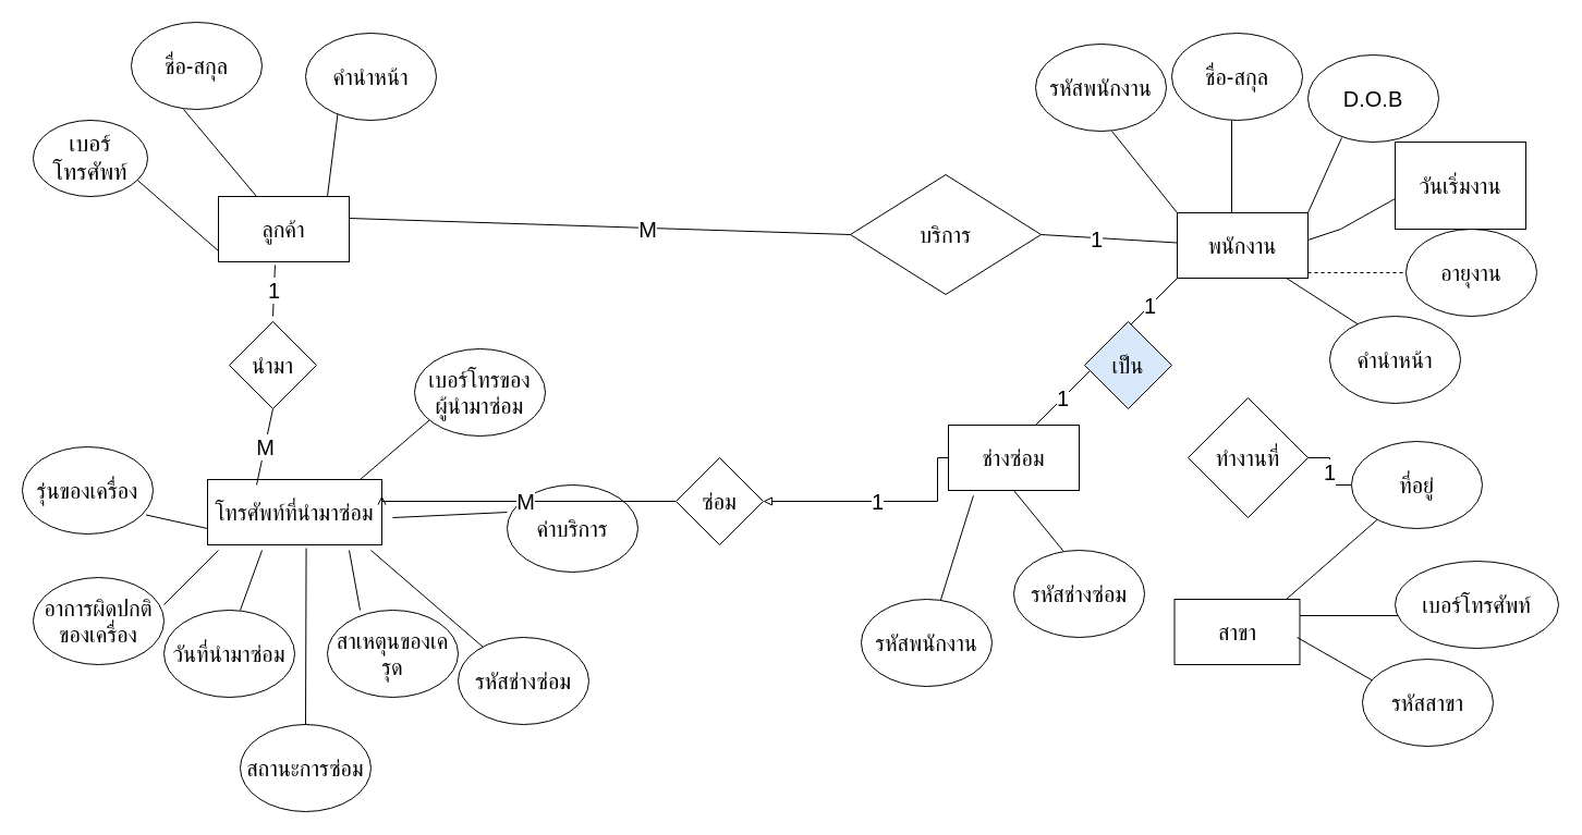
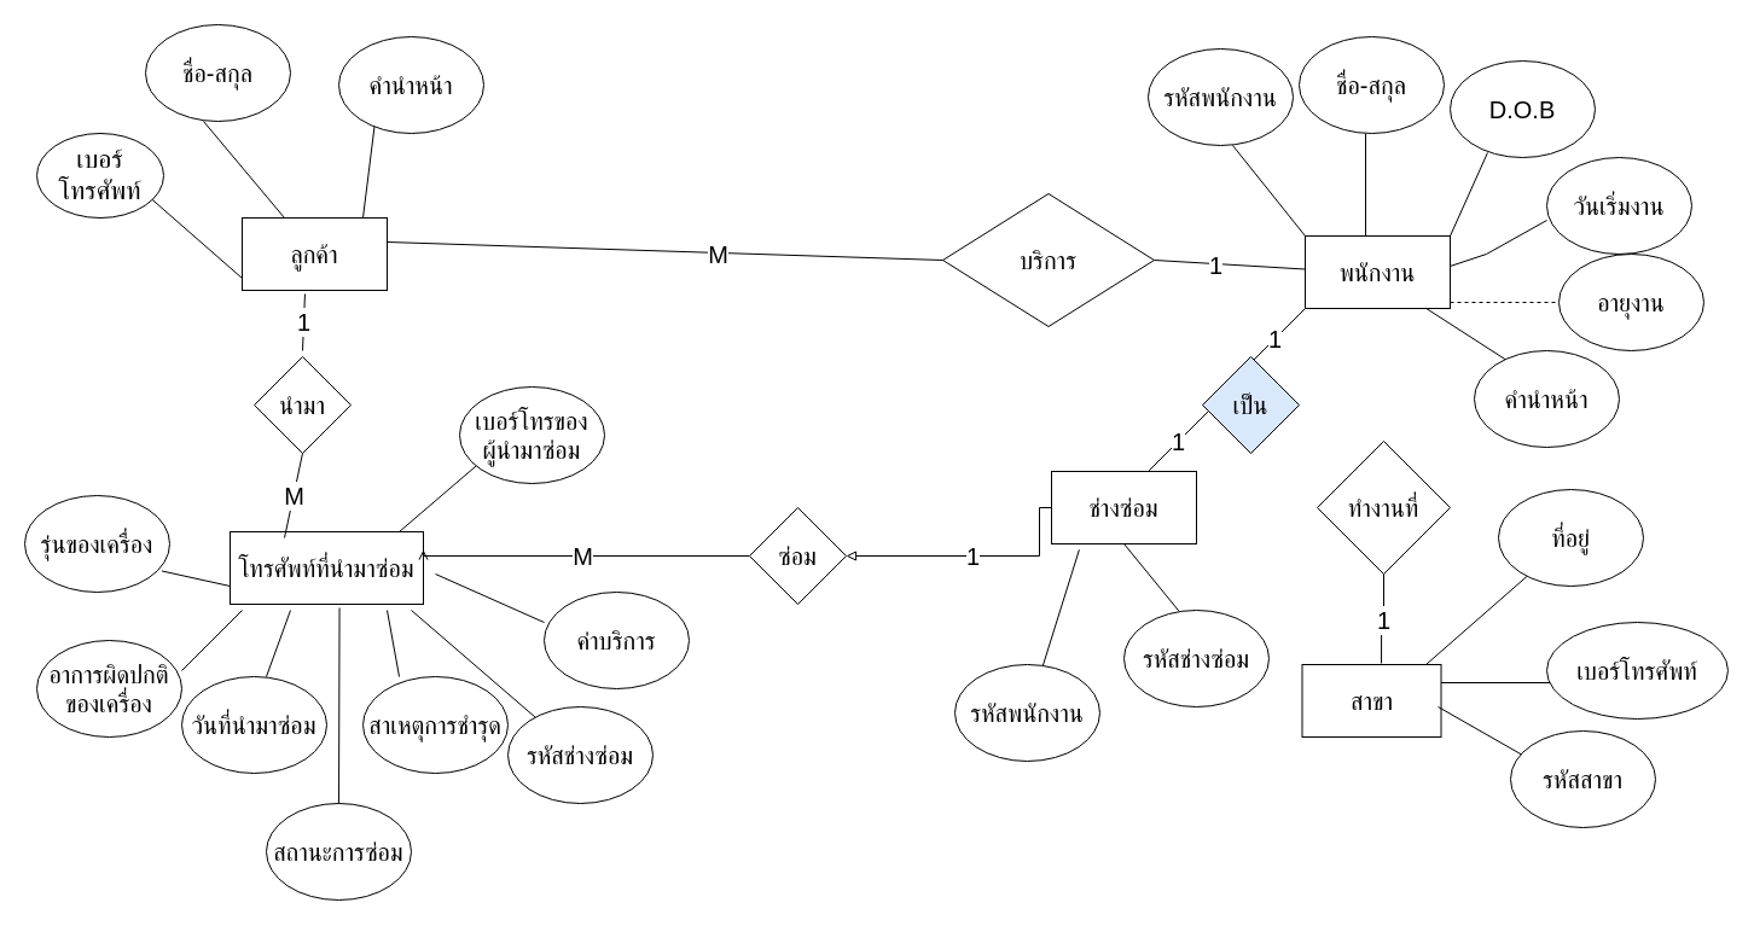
  <mxCell id="0" />
  <mxCell id="1" parent="0" />
  <mxCell id="2" value="&lt;font style=&quot;font-size: 20px;&quot;&gt;ลูกค้า&lt;/font&gt;" style="rounded=0;whiteSpace=wrap;html=1;" parent="1" vertex="1"><mxGeometry x="200" y="180" width="120" height="60" as="geometry" /></mxCell>
  <mxCell id="3" value="" style="endArrow=none;html=1;rounded=0;fontSize=20;" parent="1" edge="1"><mxGeometry width="50" height="50" relative="1" as="geometry"><mxPoint x="120" y="160" as="sourcePoint" /><mxPoint x="200" y="230" as="targetPoint" /></mxGeometry></mxCell>
  <mxCell id="4" value="&lt;span id=&quot;docs-internal-guid-d830274b-7fff-697e-b0af-665df4fc1da2&quot;&gt;&lt;span style=&quot;font-size: 16pt; background-color: transparent; font-variant-numeric: normal; font-variant-east-asian: normal; vertical-align: baseline;&quot;&gt;เบอร์โทรศัพท์&lt;/span&gt;&lt;/span&gt;" style="ellipse;whiteSpace=wrap;html=1;fontSize=20;" parent="1" vertex="1"><mxGeometry x="30" y="110" width="105" height="70" as="geometry" /></mxCell>
  <mxCell id="5" value="ชื่อ-สกุล" style="ellipse;whiteSpace=wrap;html=1;fontSize=20;fontColor=#000000;" parent="1" vertex="1"><mxGeometry x="120" y="20" width="120" height="80" as="geometry" /></mxCell>
  <mxCell id="6" value="พนักงาน" style="rounded=0;whiteSpace=wrap;html=1;fontSize=20;fontColor=#000000;" parent="1" vertex="1"><mxGeometry x="1080" y="195" width="120" height="60" as="geometry" /></mxCell>
- <mxCell id="7" value="1" style="edgeStyle=orthogonalEdgeStyle;rounded=0;orthogonalLoop=1;jettySize=auto;html=1;fontFamily=Helvetica;fontSize=20;fontColor=#000000;endArrow=none;endFill=0;" parent="1" source="8" target="12" edge="1"><mxGeometry relative="1" as="geometry" /></mxCell>
+ <mxCell id="7" value="1" style="edgeStyle=orthogonalEdgeStyle;rounded=0;orthogonalLoop=1;jettySize=auto;html=1;entryX=0.57;entryY=-0.017;entryDx=0;entryDy=0;entryPerimeter=0;fontFamily=Helvetica;fontSize=20;fontColor=#000000;endArrow=none;endFill=0;" parent="1" source="8" target="10" edge="1"><mxGeometry relative="1" as="geometry" /></mxCell>
  <mxCell id="8" value="ทำงานที่" style="rhombus;whiteSpace=wrap;html=1;fontSize=20;fontColor=#000000;" parent="1" vertex="1"><mxGeometry x="1090" y="365" width="110" height="110" as="geometry" /></mxCell>
  <mxCell id="9" style="edgeStyle=orthogonalEdgeStyle;rounded=0;orthogonalLoop=1;jettySize=auto;html=1;exitX=1;exitY=0.25;exitDx=0;exitDy=0;fontSize=20;fontColor=#000000;endArrow=none;endFill=0;" parent="1" source="10" edge="1"><mxGeometry relative="1" as="geometry"><mxPoint x="1290" y="555" as="targetPoint" /><mxPoint x="1210" y="555" as="sourcePoint" /><Array as="points"><mxPoint x="1290" y="565" /></Array></mxGeometry></mxCell>
  <mxCell id="10" value="สาขา" style="rounded=0;whiteSpace=wrap;html=1;fontSize=20;fontColor=#000000;" parent="1" vertex="1"><mxGeometry x="1077.5" y="550" width="115" height="60" as="geometry" /></mxCell>
  <mxCell id="11" value="" style="endArrow=none;html=1;rounded=0;fontSize=20;fontColor=#000000;" parent="1" target="12" edge="1"><mxGeometry width="50" height="50" relative="1" as="geometry"><mxPoint x="1180" y="550" as="sourcePoint" /><mxPoint x="1230" y="500" as="targetPoint" /></mxGeometry></mxCell>
  <mxCell id="12" value="ที่อยู่" style="ellipse;whiteSpace=wrap;html=1;fontSize=20;fontColor=#000000;" parent="1" vertex="1"><mxGeometry x="1240" y="405" width="120" height="80" as="geometry" /></mxCell>
  <mxCell id="13" value="เบอร์โทรศัพท์" style="ellipse;whiteSpace=wrap;html=1;fontSize=20;fontColor=#000000;" parent="1" vertex="1"><mxGeometry x="1280" y="515" width="150" height="80" as="geometry" /></mxCell>
  <mxCell id="14" value="" style="endArrow=none;html=1;rounded=0;fontSize=20;fontColor=#000000;" parent="1" edge="1"><mxGeometry width="50" height="50" relative="1" as="geometry"><mxPoint x="1190" y="585" as="sourcePoint" /><mxPoint x="1260" y="625" as="targetPoint" /></mxGeometry></mxCell>
  <mxCell id="15" value="รหัสสาขา" style="ellipse;whiteSpace=wrap;html=1;fontSize=20;fontColor=#000000;" parent="1" vertex="1"><mxGeometry x="1250" y="605" width="120" height="80" as="geometry" /></mxCell>
  <mxCell id="16" value="" style="endArrow=none;html=1;rounded=0;fontSize=20;fontColor=#000000;" parent="1" edge="1"><mxGeometry width="50" height="50" relative="1" as="geometry"><mxPoint x="1130" y="195" as="sourcePoint" /><mxPoint x="1130" y="110" as="targetPoint" /></mxGeometry></mxCell>
  <mxCell id="17" value="ชื่อ-สกุล" style="ellipse;whiteSpace=wrap;html=1;fontSize=20;fontColor=#000000;" parent="1" vertex="1"><mxGeometry x="1075" y="30" width="120" height="80" as="geometry" /></mxCell>
  <mxCell id="18" value="" style="endArrow=none;html=1;rounded=0;fontSize=20;fontColor=#000000;entryX=0.258;entryY=0.95;entryDx=0;entryDy=0;entryPerimeter=0;" parent="1" target="19" edge="1"><mxGeometry width="50" height="50" relative="1" as="geometry"><mxPoint x="1200" y="195" as="sourcePoint" /><mxPoint x="1250" y="145" as="targetPoint" /></mxGeometry></mxCell>
  <mxCell id="19" value="D.O.B" style="ellipse;whiteSpace=wrap;html=1;fontSize=20;fontColor=#000000;" parent="1" vertex="1"><mxGeometry x="1200" y="50" width="120" height="80" as="geometry" /></mxCell>
  <mxCell id="20" value="" style="endArrow=none;html=1;rounded=0;fontSize=20;fontColor=#000000;entryX=0;entryY=0.65;entryDx=0;entryDy=0;entryPerimeter=0;" parent="1" target="21" edge="1"><mxGeometry width="50" height="50" relative="1" as="geometry"><mxPoint x="1200" y="220" as="sourcePoint" /><mxPoint x="1280" y="190" as="targetPoint" /><Array as="points"><mxPoint x="1230" y="210" /></Array></mxGeometry></mxCell>
- <mxCell id="21" value="วันเริ่มงาน" style="whiteSpace=wrap;html=1;fontSize=20;fontColor=#000000;rounded=0;" parent="1" vertex="1"><mxGeometry x="1280" y="130" width="120" height="80" as="geometry" /></mxCell>
+ <mxCell id="21" value="วันเริ่มงาน" style="ellipse;whiteSpace=wrap;html=1;fontSize=20;fontColor=#000000;" parent="1" vertex="1"><mxGeometry x="1280" y="130" width="120" height="80" as="geometry" /></mxCell>
  <mxCell id="22" value="โทรศัพท์ที่นำมาซ่อม" style="rounded=0;whiteSpace=wrap;html=1;fontSize=20;fontColor=#000000;" parent="1" vertex="1"><mxGeometry x="190" y="440" width="160" height="60" as="geometry" /></mxCell>
  <mxCell id="23" value="" style="endArrow=none;html=1;rounded=0;fontSize=20;fontColor=#000000;entryX=0.4;entryY=1;entryDx=0;entryDy=0;entryPerimeter=0;" parent="1" target="5" edge="1"><mxGeometry width="50" height="50" relative="1" as="geometry"><mxPoint x="235" y="180" as="sourcePoint" /><mxPoint x="285" y="130" as="targetPoint" /></mxGeometry></mxCell>
  <mxCell id="24" value="นำมา" style="rhombus;whiteSpace=wrap;html=1;fontFamily=Helvetica;fontSize=20;fontColor=#000000;" parent="1" vertex="1"><mxGeometry x="210" y="295" width="80" height="80" as="geometry" /></mxCell>
  <mxCell id="25" value="" style="endArrow=none;html=1;rounded=0;fontFamily=Helvetica;fontSize=20;fontColor=#000000;exitX=1;exitY=0.5;exitDx=0;exitDy=0;" parent="1" source="27" edge="1"><mxGeometry width="50" height="50" relative="1" as="geometry"><mxPoint x="940" y="227.5" as="sourcePoint" /><mxPoint x="1080" y="222.5" as="targetPoint" /></mxGeometry></mxCell>
  <mxCell id="26" value="1" style="edgeLabel;html=1;align=center;verticalAlign=middle;resizable=0;points=[];fontSize=20;fontFamily=Helvetica;fontColor=#000000;" parent="25" vertex="1" connectable="0"><mxGeometry x="-0.185" relative="1" as="geometry"><mxPoint as="offset" /></mxGeometry></mxCell>
  <mxCell id="27" value="บริการ" style="rhombus;whiteSpace=wrap;html=1;fontFamily=Helvetica;fontSize=20;fontColor=#000000;" parent="1" vertex="1"><mxGeometry x="780" y="160" width="175" height="110" as="geometry" /></mxCell>
  <mxCell id="28" value="" style="endArrow=none;html=1;rounded=0;fontFamily=Helvetica;fontSize=20;fontColor=#000000;entryX=0;entryY=0.5;entryDx=0;entryDy=0;" parent="1" target="27" edge="1"><mxGeometry width="50" height="50" relative="1" as="geometry"><mxPoint x="320" y="200" as="sourcePoint" /><mxPoint x="370" y="150" as="targetPoint" /></mxGeometry></mxCell>
  <mxCell id="29" value="M" style="edgeLabel;html=1;align=center;verticalAlign=middle;resizable=0;points=[];fontSize=20;fontFamily=Helvetica;fontColor=#000000;" parent="28" vertex="1" connectable="0"><mxGeometry x="0.191" y="-1" relative="1" as="geometry"><mxPoint as="offset" /></mxGeometry></mxCell>
  <mxCell id="30" value="1" style="endArrow=none;html=1;rounded=0;fontFamily=Helvetica;fontSize=20;fontColor=#000000;entryX=0.433;entryY=1.05;entryDx=0;entryDy=0;entryPerimeter=0;" parent="1" target="2" edge="1"><mxGeometry width="50" height="50" relative="1" as="geometry"><mxPoint x="250" y="290" as="sourcePoint" /><mxPoint x="290" y="255" as="targetPoint" /></mxGeometry></mxCell>
  <mxCell id="31" value="M" style="endArrow=none;html=1;rounded=0;fontFamily=Helvetica;fontSize=20;fontColor=#000000;entryX=0.5;entryY=1;entryDx=0;entryDy=0;" parent="1" target="24" edge="1"><mxGeometry width="50" height="50" relative="1" as="geometry"><mxPoint x="235" y="445" as="sourcePoint" /><mxPoint x="285" y="395" as="targetPoint" /></mxGeometry></mxCell>
  <mxCell id="32" value="1" style="endArrow=none;html=1;rounded=0;fontFamily=Helvetica;fontSize=20;fontColor=#000000;" parent="1" edge="1"><mxGeometry width="50" height="50" relative="1" as="geometry"><mxPoint x="1030" y="305" as="sourcePoint" /><mxPoint x="1080" y="255" as="targetPoint" /><Array as="points" /></mxGeometry></mxCell>
  <mxCell id="33" value="เป็น" style="rhombus;whiteSpace=wrap;html=1;fontFamily=Helvetica;fontSize=20;fontColor=#000000;fillColor=#dae8fc;" parent="1" vertex="1"><mxGeometry x="995" y="295" width="80" height="80" as="geometry" /></mxCell>
  <mxCell id="34" value="1" style="endArrow=none;html=1;rounded=0;fontFamily=Helvetica;fontSize=20;fontColor=#000000;" parent="1" edge="1"><mxGeometry width="50" height="50" relative="1" as="geometry"><mxPoint x="950" y="390" as="sourcePoint" /><mxPoint x="1000" y="340" as="targetPoint" /></mxGeometry></mxCell>
  <mxCell id="35" value="1" style="edgeStyle=orthogonalEdgeStyle;rounded=0;orthogonalLoop=1;jettySize=auto;html=1;entryX=1;entryY=0.5;entryDx=0;entryDy=0;fontFamily=Helvetica;fontSize=20;fontColor=#000000;endArrow=block;endFill=0;" parent="1" source="36" target="52" edge="1"><mxGeometry relative="1" as="geometry"><Array as="points"><mxPoint x="860" y="420" /><mxPoint x="860" y="460" /></Array></mxGeometry></mxCell>
  <mxCell id="36" value="ช่างซ่อม" style="rounded=0;whiteSpace=wrap;html=1;fontFamily=Helvetica;fontSize=20;fontColor=#000000;" parent="1" vertex="1"><mxGeometry x="870" y="390" width="120" height="60" as="geometry" /></mxCell>
  <mxCell id="37" value="" style="endArrow=none;html=1;rounded=0;fontFamily=Helvetica;fontSize=20;fontColor=#000000;exitX=0;exitY=0;exitDx=0;exitDy=0;" parent="1" source="6" edge="1"><mxGeometry width="50" height="50" relative="1" as="geometry"><mxPoint x="1075" y="190" as="sourcePoint" /><mxPoint x="1020" y="120" as="targetPoint" /></mxGeometry></mxCell>
  <mxCell id="38" value="รหัสพนักงาน" style="ellipse;whiteSpace=wrap;html=1;fontFamily=Helvetica;fontSize=20;fontColor=#000000;" parent="1" vertex="1"><mxGeometry x="950" y="40" width="120" height="80" as="geometry" /></mxCell>
  <mxCell id="39" value="" style="endArrow=none;html=1;rounded=0;fontFamily=Helvetica;fontSize=20;fontColor=#000000;entryX=0.5;entryY=1;entryDx=0;entryDy=0;exitX=0.377;exitY=0.005;exitDx=0;exitDy=0;exitPerimeter=0;" parent="1" source="40" target="36" edge="1"><mxGeometry width="50" height="50" relative="1" as="geometry"><mxPoint x="970" y="500" as="sourcePoint" /><mxPoint x="930" y="460" as="targetPoint" /></mxGeometry></mxCell>
  <mxCell id="40" value="รหัสช่างซ่อม" style="ellipse;whiteSpace=wrap;html=1;fontFamily=Helvetica;fontSize=20;fontColor=#000000;" parent="1" vertex="1"><mxGeometry x="930" y="505" width="120" height="80" as="geometry" /></mxCell>
  <mxCell id="41" value="" style="endArrow=none;html=1;rounded=0;fontFamily=Helvetica;fontSize=20;fontColor=#000000;" parent="1" edge="1"><mxGeometry width="50" height="50" relative="1" as="geometry"><mxPoint x="150" y="555" as="sourcePoint" /><mxPoint x="200" y="505" as="targetPoint" /></mxGeometry></mxCell>
  <mxCell id="42" value="อาการผิดปกติของเครื่อง" style="ellipse;whiteSpace=wrap;html=1;fontFamily=Helvetica;fontSize=20;fontColor=#000000;" parent="1" vertex="1"><mxGeometry x="30" y="530" width="120" height="80" as="geometry" /></mxCell>
  <mxCell id="43" value="" style="endArrow=none;html=1;rounded=0;fontFamily=Helvetica;fontSize=20;fontColor=#000000;dashed=1;" parent="1" edge="1"><mxGeometry width="50" height="50" relative="1" as="geometry"><mxPoint x="1200" y="250" as="sourcePoint" /><mxPoint x="1290" y="250" as="targetPoint" /></mxGeometry></mxCell>
  <mxCell id="44" value="อายุงาน" style="ellipse;whiteSpace=wrap;html=1;fontFamily=Helvetica;fontSize=20;fontColor=#000000;" parent="1" vertex="1"><mxGeometry x="1290" y="210" width="120" height="80" as="geometry" /></mxCell>
  <mxCell id="45" value="" style="endArrow=none;html=1;rounded=0;fontFamily=Helvetica;fontSize=20;fontColor=#000000;" parent="1" edge="1"><mxGeometry width="50" height="50" relative="1" as="geometry"><mxPoint x="220" y="560" as="sourcePoint" /><mxPoint x="240" y="505" as="targetPoint" /></mxGeometry></mxCell>
  <mxCell id="46" value="วันที่นำมาซ่อม" style="ellipse;whiteSpace=wrap;html=1;fontFamily=Helvetica;fontSize=20;fontColor=#000000;" parent="1" vertex="1"><mxGeometry x="150" y="560" width="120" height="80" as="geometry" /></mxCell>
  <mxCell id="47" value="" style="endArrow=none;html=1;rounded=0;fontFamily=Helvetica;fontSize=20;fontColor=#000000;" parent="1" edge="1"><mxGeometry width="50" height="50" relative="1" as="geometry"><mxPoint x="330" y="560" as="sourcePoint" /><mxPoint x="320" y="505" as="targetPoint" /></mxGeometry></mxCell>
- <mxCell id="48" value="สาเหตุนของเครุด" style="ellipse;whiteSpace=wrap;html=1;fontFamily=Helvetica;fontSize=20;fontColor=#000000;" parent="1" vertex="1"><mxGeometry x="300" y="560" width="120" height="80" as="geometry" /></mxCell>
+ <mxCell id="48" value="สาเหตุการชำรุด" style="ellipse;whiteSpace=wrap;html=1;fontFamily=Helvetica;fontSize=20;fontColor=#000000;" parent="1" vertex="1"><mxGeometry x="300" y="560" width="120" height="80" as="geometry" /></mxCell>
  <mxCell id="49" value="" style="endArrow=none;html=1;rounded=0;fontFamily=Helvetica;fontSize=20;fontColor=#000000;entryX=0;entryY=0.313;entryDx=0;entryDy=0;entryPerimeter=0;" parent="1" target="50" edge="1"><mxGeometry width="50" height="50" relative="1" as="geometry"><mxPoint x="360" y="475" as="sourcePoint" /><mxPoint x="440" y="475" as="targetPoint" /></mxGeometry></mxCell>
- <mxCell id="50" value="ค่าบริการ" style="ellipse;whiteSpace=wrap;html=1;fontFamily=Helvetica;fontSize=20;fontColor=#000000;" parent="1" vertex="1"><mxGeometry x="465" y="445" width="120" height="80" as="geometry" /></mxCell>
+ <mxCell id="50" value="ค่าบริการ" style="ellipse;whiteSpace=wrap;html=1;fontFamily=Helvetica;fontSize=20;fontColor=#000000;" parent="1" vertex="1"><mxGeometry x="450" y="490" width="120" height="80" as="geometry" /></mxCell>
  <mxCell id="51" value="M" style="edgeStyle=orthogonalEdgeStyle;rounded=0;orthogonalLoop=1;jettySize=auto;html=1;entryX=1;entryY=0.25;entryDx=0;entryDy=0;fontFamily=Helvetica;fontSize=20;fontColor=#000000;endArrow=open;endFill=0;" parent="1" source="52" target="22" edge="1"><mxGeometry relative="1" as="geometry"><Array as="points"><mxPoint x="480" y="460" /><mxPoint x="480" y="460" /></Array></mxGeometry></mxCell>
  <mxCell id="52" value="ซ่อม" style="rhombus;whiteSpace=wrap;html=1;fontFamily=Helvetica;fontSize=20;fontColor=#000000;" parent="1" vertex="1"><mxGeometry x="620" y="420" width="80" height="80" as="geometry" /></mxCell>
  <mxCell id="53" value="" style="endArrow=none;html=1;rounded=0;fontFamily=Helvetica;fontSize=20;fontColor=#000000;entryX=0;entryY=0.75;entryDx=0;entryDy=0;exitX=0.946;exitY=0.781;exitDx=0;exitDy=0;exitPerimeter=0;" parent="1" source="54" target="22" edge="1"><mxGeometry width="50" height="50" relative="1" as="geometry"><mxPoint x="130" y="490" as="sourcePoint" /><mxPoint x="20" y="440" as="targetPoint" /></mxGeometry></mxCell>
  <mxCell id="54" value="รุ่นของเครื่อง" style="ellipse;whiteSpace=wrap;html=1;fontFamily=Helvetica;fontSize=20;fontColor=#000000;" parent="1" vertex="1"><mxGeometry x="20" y="410" width="120" height="80" as="geometry" /></mxCell>
  <mxCell id="55" value="" style="endArrow=none;html=1;rounded=0;fontFamily=Helvetica;fontSize=20;fontColor=#000000;" parent="1" edge="1"><mxGeometry width="50" height="50" relative="1" as="geometry"><mxPoint x="300" y="180" as="sourcePoint" /><mxPoint x="310" y="100" as="targetPoint" /></mxGeometry></mxCell>
  <mxCell id="56" value="คำนำหน้า" style="ellipse;whiteSpace=wrap;html=1;fontFamily=Helvetica;fontSize=20;fontColor=#000000;" parent="1" vertex="1"><mxGeometry x="280" y="30" width="120" height="80" as="geometry" /></mxCell>
  <mxCell id="57" value="" style="endArrow=none;html=1;rounded=0;fontFamily=Helvetica;fontSize=20;fontColor=#000000;exitX=0.833;exitY=0.997;exitDx=0;exitDy=0;exitPerimeter=0;" parent="1" source="6" edge="1"><mxGeometry width="50" height="50" relative="1" as="geometry"><mxPoint x="1250" y="370" as="sourcePoint" /><mxPoint x="1250" y="300" as="targetPoint" /></mxGeometry></mxCell>
  <mxCell id="58" value="คำนำหน้า" style="ellipse;whiteSpace=wrap;html=1;fontFamily=Helvetica;fontSize=20;fontColor=#000000;" parent="1" vertex="1"><mxGeometry x="1220" y="290" width="120" height="80" as="geometry" /></mxCell>
  <mxCell id="59" value="" style="endArrow=none;html=1;rounded=0;fontFamily=Helvetica;fontSize=20;fontColor=#000000;entryX=0.191;entryY=1.08;entryDx=0;entryDy=0;entryPerimeter=0;" parent="1" target="36" edge="1"><mxGeometry width="50" height="50" relative="1" as="geometry"><mxPoint x="860" y="560" as="sourcePoint" /><mxPoint x="900" y="530" as="targetPoint" /></mxGeometry></mxCell>
  <mxCell id="60" value="รหัสพนักงาน" style="ellipse;whiteSpace=wrap;html=1;fontFamily=Helvetica;fontSize=20;fontColor=#000000;" parent="1" vertex="1"><mxGeometry x="790" y="550" width="120" height="80" as="geometry" /></mxCell>
  <mxCell id="61" value="" style="endArrow=none;html=1;rounded=0;fontFamily=Helvetica;fontSize=20;fontColor=#000000;" parent="1" edge="1"><mxGeometry width="50" height="50" relative="1" as="geometry"><mxPoint x="450" y="600" as="sourcePoint" /><mxPoint x="340" y="505" as="targetPoint" /></mxGeometry></mxCell>
  <mxCell id="62" value="รหัสช่างซ่อม" style="ellipse;whiteSpace=wrap;html=1;fontFamily=Helvetica;fontSize=20;fontColor=#000000;" parent="1" vertex="1"><mxGeometry x="420" y="585" width="120" height="80" as="geometry" /></mxCell>
  <mxCell id="63" value="" style="endArrow=none;html=1;rounded=0;fontFamily=Helvetica;fontSize=20;fontColor=#000000;entryX=0.566;entryY=1.051;entryDx=0;entryDy=0;entryPerimeter=0;" parent="1" target="22" edge="1"><mxGeometry width="50" height="50" relative="1" as="geometry"><mxPoint x="280" y="670" as="sourcePoint" /><mxPoint x="300" y="520" as="targetPoint" /></mxGeometry></mxCell>
  <mxCell id="64" value="สถานะการซ่อม" style="ellipse;whiteSpace=wrap;html=1;fontFamily=Helvetica;fontSize=20;fontColor=#000000;" parent="1" vertex="1"><mxGeometry x="220" y="665" width="120" height="80" as="geometry" /></mxCell>
  <mxCell id="65" value="" style="endArrow=none;html=1;rounded=0;fontFamily=Helvetica;fontSize=20;fontColor=#000000;exitX=0.875;exitY=0;exitDx=0;exitDy=0;exitPerimeter=0;" parent="1" source="22" edge="1"><mxGeometry width="50" height="50" relative="1" as="geometry"><mxPoint x="350" y="420" as="sourcePoint" /><mxPoint x="400" y="380" as="targetPoint" /></mxGeometry></mxCell>
  <mxCell id="66" value="เบอร์โทรของผู้นำมาซ่อม" style="ellipse;whiteSpace=wrap;html=1;fontFamily=Helvetica;fontSize=20;fontColor=#000000;" parent="1" vertex="1"><mxGeometry x="380" y="320" width="120" height="80" as="geometry" /></mxCell>
